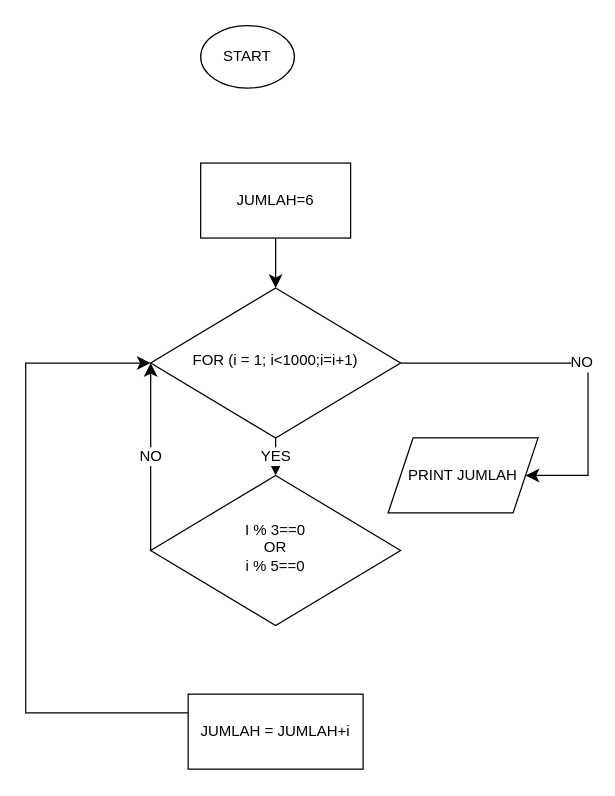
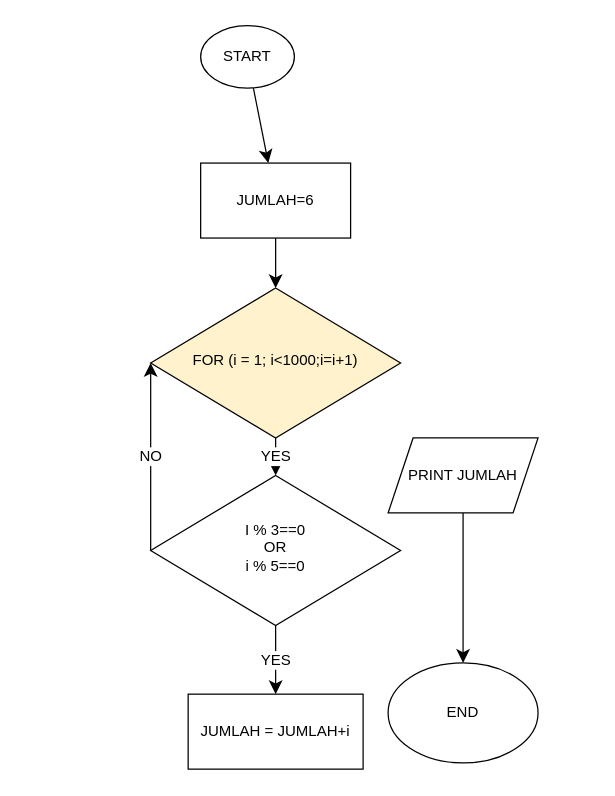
  <mxCell id="0" />
  <mxCell id="1" parent="0" />
  <mxCell id="2" value="YES" style="edgeStyle=none;curved=1;rounded=0;orthogonalLoop=1;jettySize=auto;html=1;fontSize=12;startSize=8;endSize=8;" edge="1" parent="1" source="4" target="11"><mxGeometry relative="1" as="geometry" /></mxCell>
- <mxCell id="3" value="NO" style="edgeStyle=orthogonalEdgeStyle;rounded=0;orthogonalLoop=1;jettySize=auto;html=1;entryX=1;entryY=0.5;entryDx=0;entryDy=0;fontSize=12;startSize=8;endSize=8;" edge="1" parent="1" source="4" target="15"><mxGeometry relative="1" as="geometry"><Array as="points"><mxPoint x="470" y="290" /><mxPoint x="470" y="380" /></Array></mxGeometry></mxCell>
- <mxCell id="4" value="FOR (i = 1; i&amp;lt;1000;i=i+1)" style="rhombus;whiteSpace=wrap;html=1;shadow=0;fontFamily=Helvetica;fontSize=12;align=center;strokeWidth=1;spacing=6;spacingTop=-4;" parent="1" vertex="1"><mxGeometry x="120" y="230" width="200" height="120" as="geometry" /></mxCell>
+ <mxCell id="4" value="FOR (i = 1; i&amp;lt;1000;i=i+1)" style="rhombus;whiteSpace=wrap;html=1;shadow=0;fontFamily=Helvetica;fontSize=12;align=center;strokeWidth=1;spacing=6;spacingTop=-4;fillColor=#fff2cc;" parent="1" vertex="1"><mxGeometry x="120" y="230" width="200" height="120" as="geometry" /></mxCell>
+ <mxCell id="5" value="" style="edgeStyle=none;curved=1;rounded=0;orthogonalLoop=1;jettySize=auto;html=1;fontSize=12;startSize=8;endSize=8;" edge="1" parent="1" source="6" target="8"><mxGeometry relative="1" as="geometry" /></mxCell>
  <mxCell id="6" value="START" style="ellipse;whiteSpace=wrap;html=1;" vertex="1" parent="1"><mxGeometry x="160" y="20" width="75" height="50" as="geometry" /></mxCell>
  <mxCell id="7" value="" style="edgeStyle=none;curved=1;rounded=0;orthogonalLoop=1;jettySize=auto;html=1;fontSize=12;startSize=8;endSize=8;" edge="1" parent="1" source="8" target="4"><mxGeometry relative="1" as="geometry" /></mxCell>
  <mxCell id="8" value="JUMLAH=6" style="rounded=0;whiteSpace=wrap;html=1;" vertex="1" parent="1"><mxGeometry x="160" y="130" width="120" height="60" as="geometry" /></mxCell>
+ <mxCell id="9" value="YES" style="edgeStyle=none;curved=1;rounded=0;orthogonalLoop=1;jettySize=auto;html=1;fontSize=12;startSize=8;endSize=8;" edge="1" parent="1" source="11" target="13"><mxGeometry relative="1" as="geometry" /></mxCell>
  <mxCell id="10" value="NO" style="edgeStyle=none;curved=1;rounded=0;orthogonalLoop=1;jettySize=auto;html=1;fontSize=12;startSize=8;endSize=8;exitX=0;exitY=0.5;exitDx=0;exitDy=0;" edge="1" parent="1" source="11"><mxGeometry relative="1" as="geometry"><mxPoint x="120" y="290" as="targetPoint" /></mxGeometry></mxCell>
  <mxCell id="11" value="I % 3==0&lt;br&gt;OR&lt;div&gt;i % 5==0&lt;/div&gt;" style="rhombus;whiteSpace=wrap;html=1;shadow=0;fontFamily=Helvetica;fontSize=12;align=center;strokeWidth=1;spacing=6;spacingTop=-4;" vertex="1" parent="1"><mxGeometry x="120" y="380" width="200" height="120" as="geometry" /></mxCell>
- <mxCell id="12" style="edgeStyle=orthogonalEdgeStyle;rounded=0;orthogonalLoop=1;jettySize=auto;html=1;fontSize=12;startSize=8;endSize=8;entryX=0;entryY=0.5;entryDx=0;entryDy=0;" edge="1" parent="1" source="13" target="4"><mxGeometry relative="1" as="geometry"><mxPoint x="20" y="520" as="targetPoint" /><Array as="points"><mxPoint x="20" y="570" /><mxPoint x="20" y="290" /></Array></mxGeometry></mxCell>
  <mxCell id="13" value="JUMLAH = JUMLAH+i" style="rounded=0;whiteSpace=wrap;html=1;" vertex="1" parent="1"><mxGeometry x="150" y="555" width="140" height="60" as="geometry" /></mxCell>
+ <mxCell id="14" value="" style="edgeStyle=none;curved=1;rounded=0;orthogonalLoop=1;jettySize=auto;html=1;fontSize=12;startSize=8;endSize=8;" edge="1" parent="1" source="15" target="16"><mxGeometry relative="1" as="geometry" /></mxCell>
  <mxCell id="15" value="PRINT JUMLAH" style="shape=parallelogram;perimeter=parallelogramPerimeter;whiteSpace=wrap;html=1;fixedSize=1;" vertex="1" parent="1"><mxGeometry x="310" y="350" width="120" height="60" as="geometry" /></mxCell>
+ <mxCell id="16" value="END" style="ellipse;whiteSpace=wrap;html=1;" vertex="1" parent="1"><mxGeometry x="310" y="530" width="120" height="80" as="geometry" /></mxCell>
